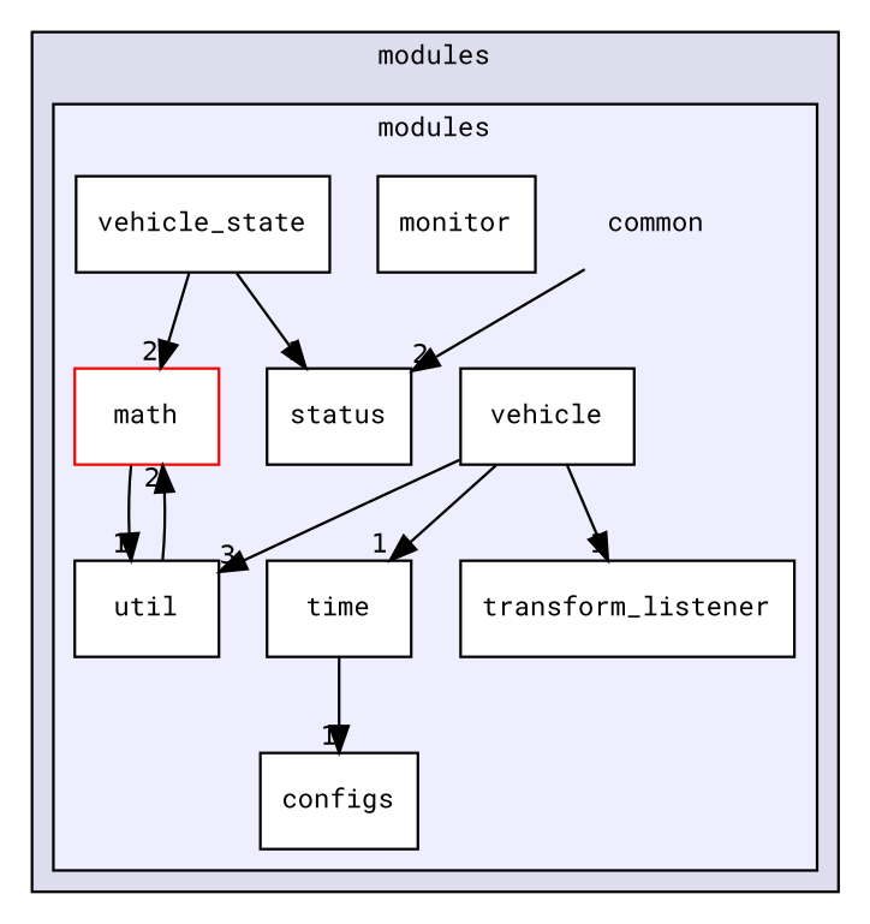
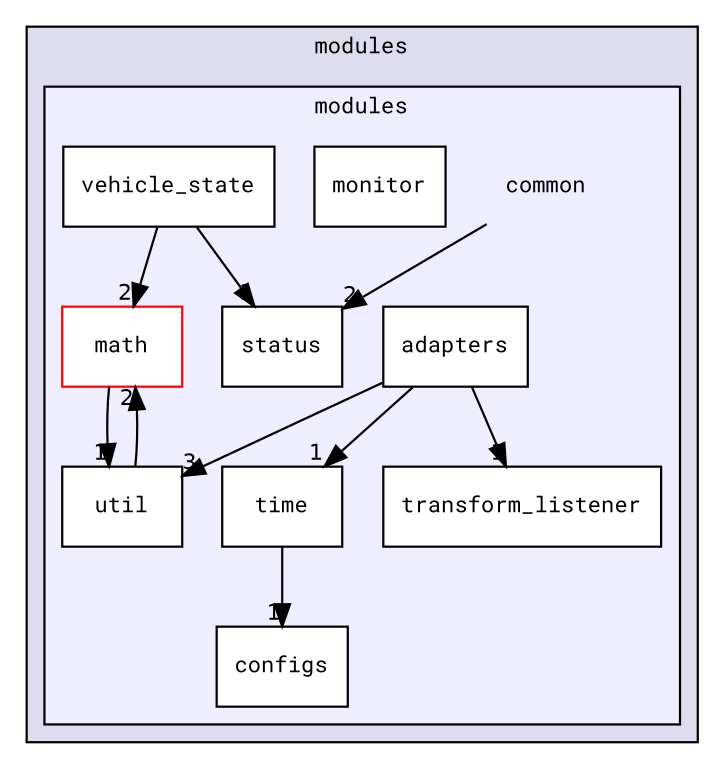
  digraph {
    compound=true
    fontname="Roboto Mono"
    node [fontname="Roboto Mono" fontsize=10 shape=box color=black fillcolor=white style=filled]
    edge [headlabel=1 labeldistance=1.5 labelfontname=Helvetica labelfontsize=10 fontname="Roboto Mono"]
    n1 [label=common shape=plaintext color="" fillcolor="" style=""]
-   n2 [label=vehicle]
+   n2 [label=adapters]
    n3 [label=configs]
    n4 [color=red label=math]
    n5 [label=monitor]
    n6 [label=status]
    n7 [label=time]
    n8 [label=transform_listener]
    n9 [label=util]
    n10 [label=vehicle_state]
    subgraph cluster_1 {
      bgcolor="#ddddee"
      fontsize=10
      label=modules
      pencolor=black
      subgraph cluster_2 {
        bgcolor="#eeeeff"
        fontsize=10
        pencolor=black
        n1
        n2
        n3
        n4
        n5
        n6
        n7
        n8
        n9
        n10
      }
    }
    n1 -> n6 [headlabel=2]
    n2 -> n7
    n2 -> n8
    n2 -> n9 [headlabel=3]
    n4 -> n9
    n7 -> n3
    n9 -> n4 [headlabel=2]
    n10 -> n4 [headlabel=2]
    n10 -> n6
  }
